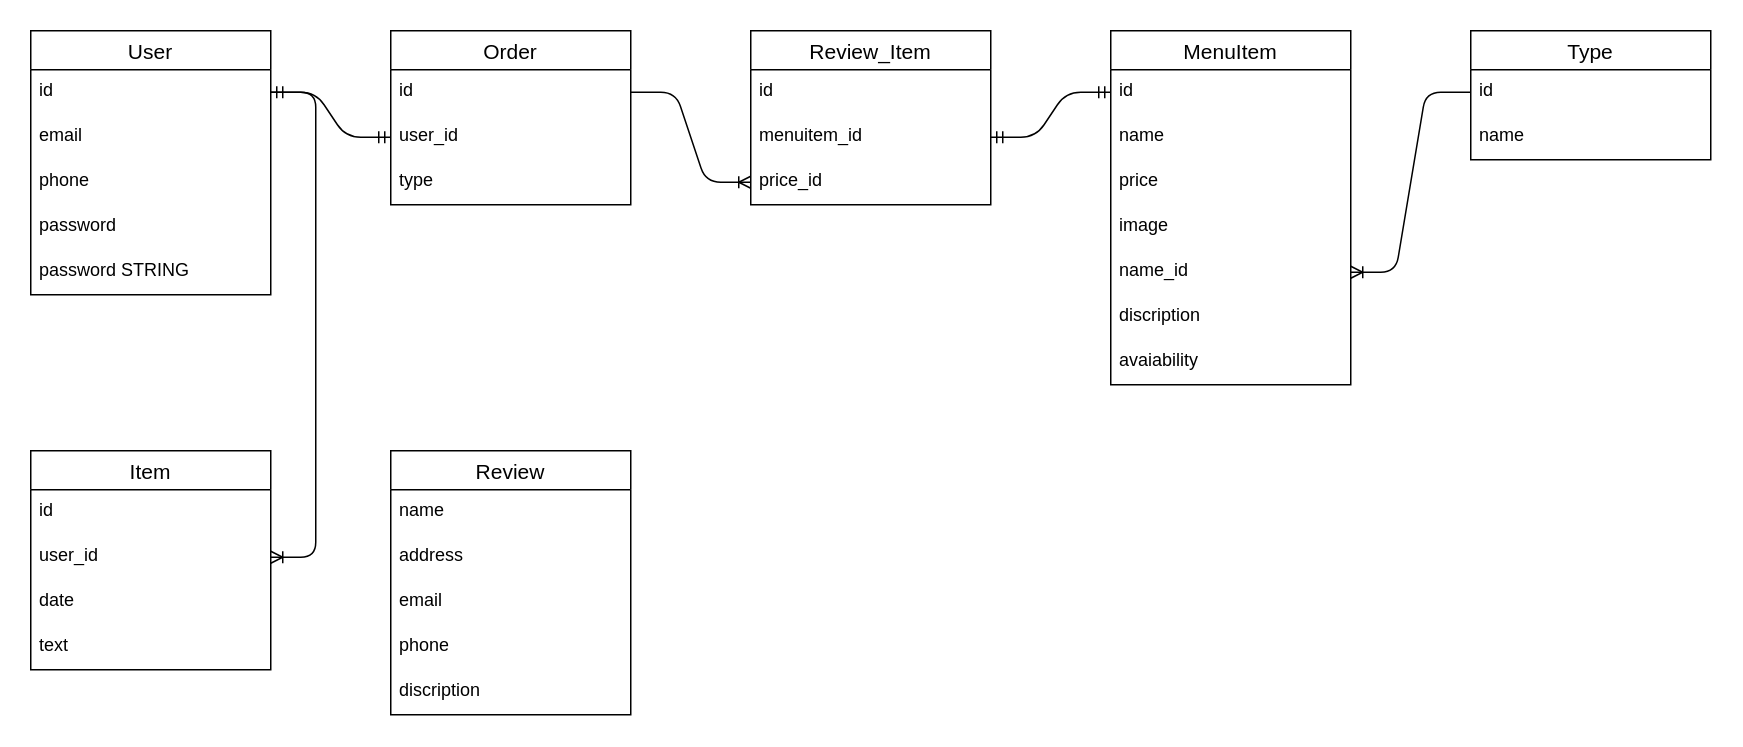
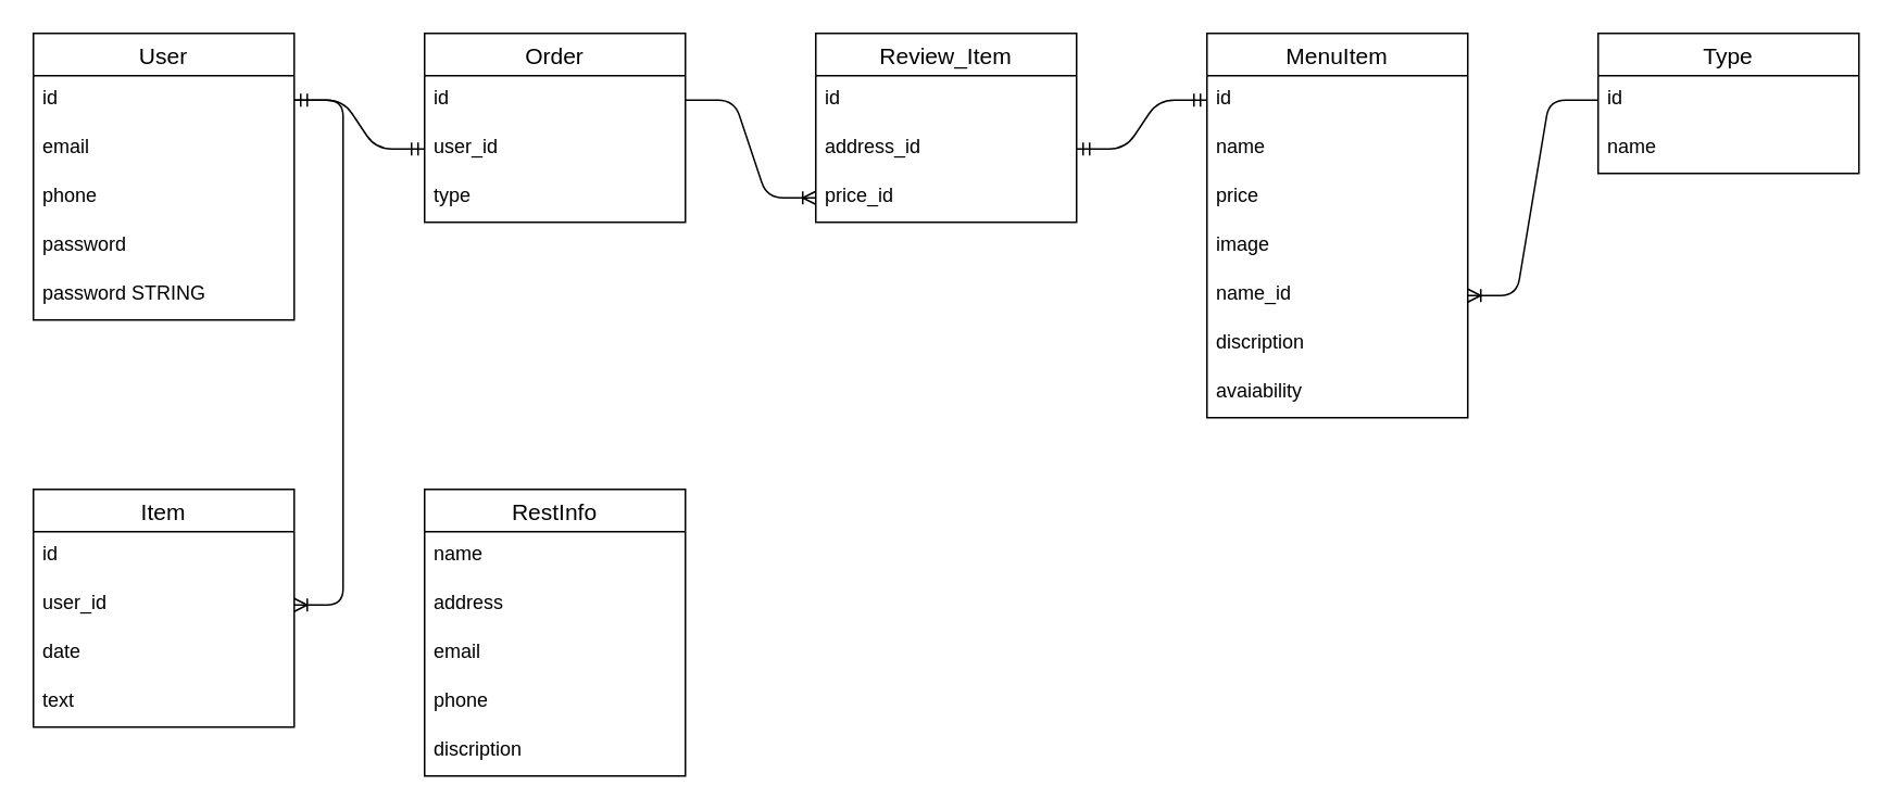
  <mxCell id="0" />
  <mxCell id="1" parent="0" />
  <mxCell id="2" value="User" style="swimlane;fontStyle=0;childLayout=stackLayout;horizontal=1;startSize=26;horizontalStack=0;resizeParent=1;resizeParentMax=0;resizeLast=0;collapsible=1;marginBottom=0;align=center;fontSize=14;" parent="1" vertex="1"><mxGeometry x="20" y="20" width="160" height="176" as="geometry" /></mxCell>
  <mxCell id="3" value="id" style="text;strokeColor=none;fillColor=none;spacingLeft=4;spacingRight=4;overflow=hidden;rotatable=0;points=[[0,0.5],[1,0.5]];portConstraint=eastwest;fontSize=12;" parent="2" vertex="1"><mxGeometry y="26" width="160" height="30" as="geometry" /></mxCell>
  <mxCell id="4" value="email" style="text;strokeColor=none;fillColor=none;spacingLeft=4;spacingRight=4;overflow=hidden;rotatable=0;points=[[0,0.5],[1,0.5]];portConstraint=eastwest;fontSize=12;" parent="2" vertex="1"><mxGeometry y="56" width="160" height="30" as="geometry" /></mxCell>
  <mxCell id="5" value="phone" style="text;strokeColor=none;fillColor=none;spacingLeft=4;spacingRight=4;overflow=hidden;rotatable=0;points=[[0,0.5],[1,0.5]];portConstraint=eastwest;fontSize=12;" parent="2" vertex="1"><mxGeometry y="86" width="160" height="30" as="geometry" /></mxCell>
  <mxCell id="6" value="password" style="text;strokeColor=none;fillColor=none;spacingLeft=4;spacingRight=4;overflow=hidden;rotatable=0;points=[[0,0.5],[1,0.5]];portConstraint=eastwest;fontSize=12;" parent="2" vertex="1"><mxGeometry y="116" width="160" height="30" as="geometry" /></mxCell>
  <mxCell id="7" value="password STRING" style="text;strokeColor=none;fillColor=none;spacingLeft=4;spacingRight=4;overflow=hidden;rotatable=0;points=[[0,0.5],[1,0.5]];portConstraint=eastwest;fontSize=12;" parent="2" vertex="1"><mxGeometry y="146" width="160" height="30" as="geometry" /></mxCell>
  <mxCell id="8" value="Order" style="swimlane;fontStyle=0;childLayout=stackLayout;horizontal=1;startSize=26;horizontalStack=0;resizeParent=1;resizeParentMax=0;resizeLast=0;collapsible=1;marginBottom=0;align=center;fontSize=14;" parent="1" vertex="1"><mxGeometry x="260" y="20" width="160" height="116" as="geometry" /></mxCell>
  <mxCell id="9" value="id" style="text;strokeColor=none;fillColor=none;spacingLeft=4;spacingRight=4;overflow=hidden;rotatable=0;points=[[0,0.5],[1,0.5]];portConstraint=eastwest;fontSize=12;" parent="8" vertex="1"><mxGeometry y="26" width="160" height="30" as="geometry" /></mxCell>
  <mxCell id="10" value="user_id" style="text;strokeColor=none;fillColor=none;spacingLeft=4;spacingRight=4;overflow=hidden;rotatable=0;points=[[0,0.5],[1,0.5]];portConstraint=eastwest;fontSize=12;" parent="8" vertex="1"><mxGeometry y="56" width="160" height="30" as="geometry" /></mxCell>
  <mxCell id="11" value="type" style="text;strokeColor=none;fillColor=none;spacingLeft=4;spacingRight=4;overflow=hidden;rotatable=0;points=[[0,0.5],[1,0.5]];portConstraint=eastwest;fontSize=12;" parent="8" vertex="1"><mxGeometry y="86" width="160" height="30" as="geometry" /></mxCell>
  <mxCell id="12" value="" style="edgeStyle=entityRelationEdgeStyle;fontSize=12;html=1;endArrow=ERmandOne;startArrow=ERmandOne;entryX=0;entryY=0.5;entryDx=0;entryDy=0;" parent="1" source="3" target="10" edge="1"><mxGeometry width="100" height="100" relative="1" as="geometry"><mxPoint x="330" y="390" as="sourcePoint" /><mxPoint x="430" y="290" as="targetPoint" /></mxGeometry></mxCell>
  <mxCell id="13" value="MenuItem" style="swimlane;fontStyle=0;childLayout=stackLayout;horizontal=1;startSize=26;horizontalStack=0;resizeParent=1;resizeParentMax=0;resizeLast=0;collapsible=1;marginBottom=0;align=center;fontSize=14;" parent="1" vertex="1"><mxGeometry x="740" y="20" width="160" height="236" as="geometry"><mxRectangle x="880" y="140" width="75" height="29" as="alternateBounds" /></mxGeometry></mxCell>
  <mxCell id="14" value="id" style="text;strokeColor=none;fillColor=none;spacingLeft=4;spacingRight=4;overflow=hidden;rotatable=0;points=[[0,0.5],[1,0.5]];portConstraint=eastwest;fontSize=12;" parent="13" vertex="1"><mxGeometry y="26" width="160" height="30" as="geometry" /></mxCell>
  <mxCell id="15" value="name" style="text;strokeColor=none;fillColor=none;spacingLeft=4;spacingRight=4;overflow=hidden;rotatable=0;points=[[0,0.5],[1,0.5]];portConstraint=eastwest;fontSize=12;" parent="13" vertex="1"><mxGeometry y="56" width="160" height="30" as="geometry" /></mxCell>
  <mxCell id="16" value="price" style="text;strokeColor=none;fillColor=none;spacingLeft=4;spacingRight=4;overflow=hidden;rotatable=0;points=[[0,0.5],[1,0.5]];portConstraint=eastwest;fontSize=12;" parent="13" vertex="1"><mxGeometry y="86" width="160" height="30" as="geometry" /></mxCell>
  <mxCell id="17" value="image" style="text;strokeColor=none;fillColor=none;spacingLeft=4;spacingRight=4;overflow=hidden;rotatable=0;points=[[0,0.5],[1,0.5]];portConstraint=eastwest;fontSize=12;" parent="13" vertex="1"><mxGeometry y="116" width="160" height="30" as="geometry" /></mxCell>
  <mxCell id="18" value="name_id" style="text;strokeColor=none;fillColor=none;spacingLeft=4;spacingRight=4;overflow=hidden;rotatable=0;points=[[0,0.5],[1,0.5]];portConstraint=eastwest;fontSize=12;" parent="13" vertex="1"><mxGeometry y="146" width="160" height="30" as="geometry" /></mxCell>
  <mxCell id="19" value="discription&#10;" style="text;strokeColor=none;fillColor=none;spacingLeft=4;spacingRight=4;overflow=hidden;rotatable=0;points=[[0,0.5],[1,0.5]];portConstraint=eastwest;fontSize=12;" parent="13" vertex="1"><mxGeometry y="176" width="160" height="30" as="geometry" /></mxCell>
  <mxCell id="20" value="avaiability" style="text;strokeColor=none;fillColor=none;spacingLeft=4;spacingRight=4;overflow=hidden;rotatable=0;points=[[0,0.5],[1,0.5]];portConstraint=eastwest;fontSize=12;" vertex="1" parent="13"><mxGeometry y="206" width="160" height="30" as="geometry" /></mxCell>
  <mxCell id="21" value="Type" style="swimlane;fontStyle=0;childLayout=stackLayout;horizontal=1;startSize=26;horizontalStack=0;resizeParent=1;resizeParentMax=0;resizeLast=0;collapsible=1;marginBottom=0;align=center;fontSize=14;" parent="1" vertex="1"><mxGeometry x="980" y="20" width="160" height="86" as="geometry" /></mxCell>
  <mxCell id="22" value="id" style="text;strokeColor=none;fillColor=none;spacingLeft=4;spacingRight=4;overflow=hidden;rotatable=0;points=[[0,0.5],[1,0.5]];portConstraint=eastwest;fontSize=12;" parent="21" vertex="1"><mxGeometry y="26" width="160" height="30" as="geometry" /></mxCell>
  <mxCell id="23" value="name" style="text;strokeColor=none;fillColor=none;spacingLeft=4;spacingRight=4;overflow=hidden;rotatable=0;points=[[0,0.5],[1,0.5]];portConstraint=eastwest;fontSize=12;" parent="21" vertex="1"><mxGeometry y="56" width="160" height="30" as="geometry" /></mxCell>
  <mxCell id="24" value="" style="edgeStyle=entityRelationEdgeStyle;fontSize=12;html=1;endArrow=ERoneToMany;exitX=0;exitY=0.5;exitDx=0;exitDy=0;entryX=1;entryY=0.5;entryDx=0;entryDy=0;" parent="1" source="22" target="18" edge="1"><mxGeometry width="100" height="100" relative="1" as="geometry"><mxPoint x="1230" y="370" as="sourcePoint" /><mxPoint x="880" y="401" as="targetPoint" /></mxGeometry></mxCell>
  <mxCell id="25" value="Review_Item" style="swimlane;fontStyle=0;childLayout=stackLayout;horizontal=1;startSize=26;horizontalStack=0;resizeParent=1;resizeParentMax=0;resizeLast=0;collapsible=1;marginBottom=0;align=center;fontSize=14;" parent="1" vertex="1"><mxGeometry x="500" y="20" width="160" height="116" as="geometry" /></mxCell>
  <mxCell id="26" value="id" style="text;strokeColor=none;fillColor=none;spacingLeft=4;spacingRight=4;overflow=hidden;rotatable=0;points=[[0,0.5],[1,0.5]];portConstraint=eastwest;fontSize=12;" parent="25" vertex="1"><mxGeometry y="26" width="160" height="30" as="geometry" /></mxCell>
- <mxCell id="27" value="menuitem_id" style="text;strokeColor=none;fillColor=none;spacingLeft=4;spacingRight=4;overflow=hidden;rotatable=0;points=[[0,0.5],[1,0.5]];portConstraint=eastwest;fontSize=12;" parent="25" vertex="1"><mxGeometry y="56" width="160" height="30" as="geometry" /></mxCell>
+ <mxCell id="27" value="address_id" style="text;strokeColor=none;fillColor=none;spacingLeft=4;spacingRight=4;overflow=hidden;rotatable=0;points=[[0,0.5],[1,0.5]];portConstraint=eastwest;fontSize=12;" parent="25" vertex="1"><mxGeometry y="56" width="160" height="30" as="geometry" /></mxCell>
  <mxCell id="28" value="price_id" style="text;strokeColor=none;fillColor=none;spacingLeft=4;spacingRight=4;overflow=hidden;rotatable=0;points=[[0,0.5],[1,0.5]];portConstraint=eastwest;fontSize=12;" parent="25" vertex="1"><mxGeometry y="86" width="160" height="30" as="geometry" /></mxCell>
  <mxCell id="29" value="" style="edgeStyle=entityRelationEdgeStyle;fontSize=12;html=1;endArrow=ERoneToMany;exitX=1;exitY=0.5;exitDx=0;exitDy=0;entryX=0;entryY=0.5;entryDx=0;entryDy=0;" parent="1" source="9" target="28" edge="1"><mxGeometry width="100" height="100" relative="1" as="geometry"><mxPoint x="510" y="310" as="sourcePoint" /><mxPoint x="610" y="210" as="targetPoint" /></mxGeometry></mxCell>
  <mxCell id="30" value="" style="edgeStyle=entityRelationEdgeStyle;fontSize=12;html=1;endArrow=ERmandOne;startArrow=ERmandOne;" parent="1" source="27" target="14" edge="1"><mxGeometry width="100" height="100" relative="1" as="geometry"><mxPoint x="810" y="290" as="sourcePoint" /><mxPoint x="860" y="190" as="targetPoint" /></mxGeometry></mxCell>
  <mxCell id="31" value="Item" style="swimlane;fontStyle=0;childLayout=stackLayout;horizontal=1;startSize=26;horizontalStack=0;resizeParent=1;resizeParentMax=0;resizeLast=0;collapsible=1;marginBottom=0;align=center;fontSize=14;" parent="1" vertex="1"><mxGeometry x="20" y="300" width="160" height="146" as="geometry" /></mxCell>
  <mxCell id="32" value="id" style="text;strokeColor=none;fillColor=none;spacingLeft=4;spacingRight=4;overflow=hidden;rotatable=0;points=[[0,0.5],[1,0.5]];portConstraint=eastwest;fontSize=12;" parent="31" vertex="1"><mxGeometry y="26" width="160" height="30" as="geometry" /></mxCell>
  <mxCell id="33" value="user_id" style="text;strokeColor=none;fillColor=none;spacingLeft=4;spacingRight=4;overflow=hidden;rotatable=0;points=[[0,0.5],[1,0.5]];portConstraint=eastwest;fontSize=12;" parent="31" vertex="1"><mxGeometry y="56" width="160" height="30" as="geometry" /></mxCell>
  <mxCell id="34" value="date" style="text;strokeColor=none;fillColor=none;spacingLeft=4;spacingRight=4;overflow=hidden;rotatable=0;points=[[0,0.5],[1,0.5]];portConstraint=eastwest;fontSize=12;" parent="31" vertex="1"><mxGeometry y="86" width="160" height="30" as="geometry" /></mxCell>
  <mxCell id="35" value="text" style="text;strokeColor=none;fillColor=none;spacingLeft=4;spacingRight=4;overflow=hidden;rotatable=0;points=[[0,0.5],[1,0.5]];portConstraint=eastwest;fontSize=12;" parent="31" vertex="1"><mxGeometry y="116" width="160" height="30" as="geometry" /></mxCell>
- <mxCell id="36" value="Review" style="swimlane;fontStyle=0;childLayout=stackLayout;horizontal=1;startSize=26;horizontalStack=0;resizeParent=1;resizeParentMax=0;resizeLast=0;collapsible=1;marginBottom=0;align=center;fontSize=14;" parent="1" vertex="1"><mxGeometry x="260" y="300" width="160" height="176" as="geometry" /></mxCell>
+ <mxCell id="36" value="RestInfo" style="swimlane;fontStyle=0;childLayout=stackLayout;horizontal=1;startSize=26;horizontalStack=0;resizeParent=1;resizeParentMax=0;resizeLast=0;collapsible=1;marginBottom=0;align=center;fontSize=14;" parent="1" vertex="1"><mxGeometry x="260" y="300" width="160" height="176" as="geometry" /></mxCell>
  <mxCell id="37" value="name" style="text;strokeColor=none;fillColor=none;spacingLeft=4;spacingRight=4;overflow=hidden;rotatable=0;points=[[0,0.5],[1,0.5]];portConstraint=eastwest;fontSize=12;whiteSpace=wrap;html=1;" parent="36" vertex="1"><mxGeometry y="26" width="160" height="30" as="geometry" /></mxCell>
  <mxCell id="38" value="address" style="text;strokeColor=none;fillColor=none;spacingLeft=4;spacingRight=4;overflow=hidden;rotatable=0;points=[[0,0.5],[1,0.5]];portConstraint=eastwest;fontSize=12;whiteSpace=wrap;html=1;" parent="36" vertex="1"><mxGeometry y="56" width="160" height="30" as="geometry" /></mxCell>
  <mxCell id="39" value="email" style="text;strokeColor=none;fillColor=none;spacingLeft=4;spacingRight=4;overflow=hidden;rotatable=0;points=[[0,0.5],[1,0.5]];portConstraint=eastwest;fontSize=12;" parent="36" vertex="1"><mxGeometry y="86" width="160" height="30" as="geometry" /></mxCell>
  <mxCell id="40" value="phone" style="text;strokeColor=none;fillColor=none;spacingLeft=4;spacingRight=4;overflow=hidden;rotatable=0;points=[[0,0.5],[1,0.5]];portConstraint=eastwest;fontSize=12;whiteSpace=wrap;html=1;" parent="36" vertex="1"><mxGeometry y="116" width="160" height="30" as="geometry" /></mxCell>
  <mxCell id="41" value="discription" style="text;strokeColor=none;fillColor=none;spacingLeft=4;spacingRight=4;overflow=hidden;rotatable=0;points=[[0,0.5],[1,0.5]];portConstraint=eastwest;fontSize=12;" parent="36" vertex="1"><mxGeometry y="146" width="160" height="30" as="geometry" /></mxCell>
  <mxCell id="42" value="" style="edgeStyle=entityRelationEdgeStyle;fontSize=12;html=1;endArrow=ERoneToMany;exitX=1;exitY=0.5;exitDx=0;exitDy=0;" parent="1" source="3" target="33" edge="1"><mxGeometry width="100" height="100" relative="1" as="geometry"><mxPoint x="260" y="200" as="sourcePoint" /><mxPoint x="350" y="330" as="targetPoint" /></mxGeometry></mxCell>
